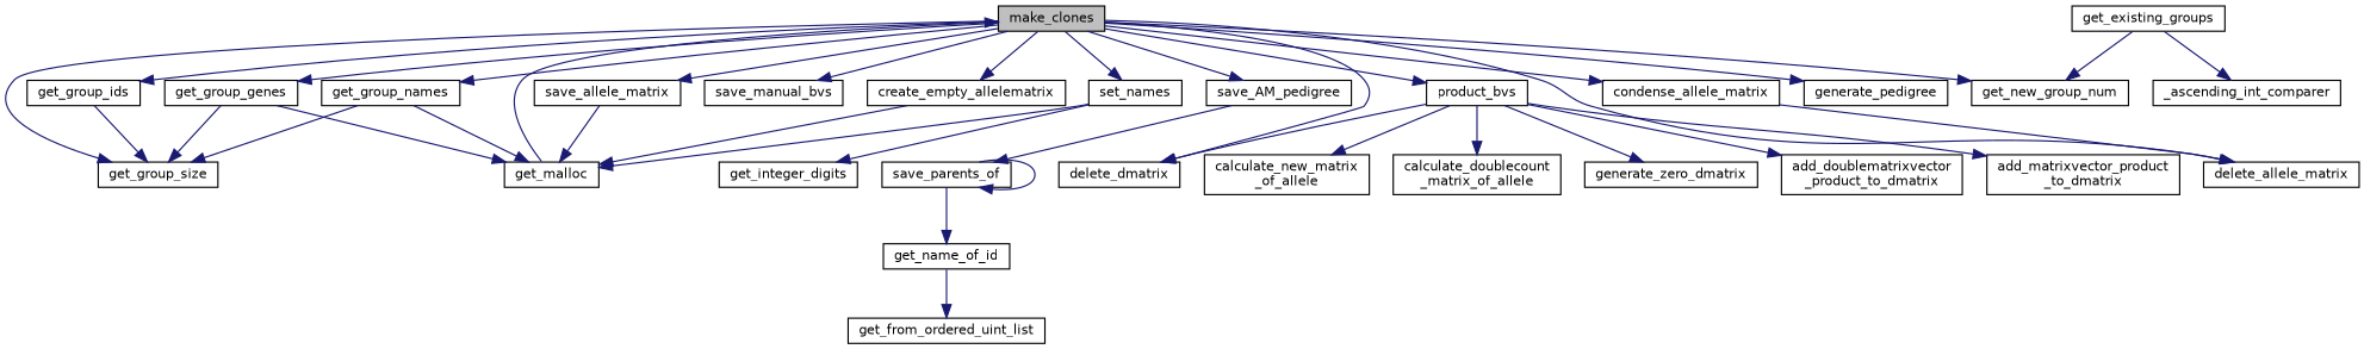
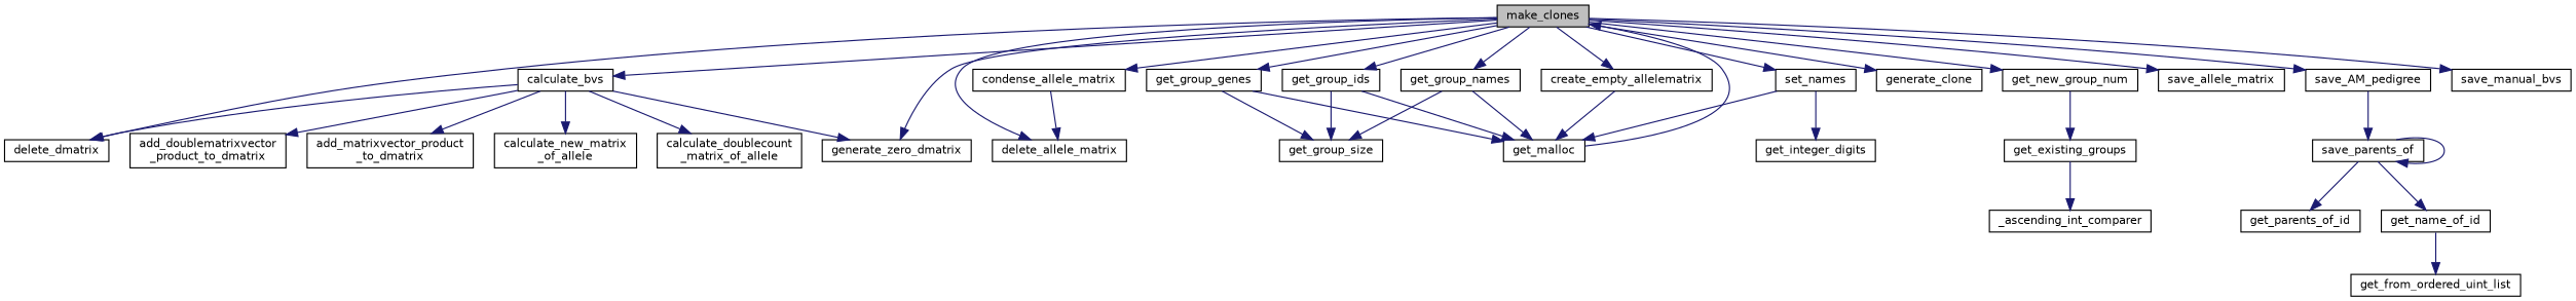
  digraph {
    rankdir=TB
    node [color=black fillcolor=white fontname=Helvetica fontsize=10 shape=record style=filled]
    edge [color=midnightblue fontname=Helvetica fontsize=10 labelfontname=Helvetica labelfontsize=10 style=solid]
    n1 [fillcolor=grey75 fontcolor=black height=0.2 label=make_clones width=0.4]
-   n2 [height=0.2 label=product_bvs width=0.4]
+   n2 [height=0.2 label=calculate_bvs width=0.4]
    n3 [height=0.2 label=delete_dmatrix width=0.4]
    n4 [height=0.2 label=condense_allele_matrix width=0.4]
    n5 [height=0.2 label=delete_allele_matrix width=0.4]
    n6 [height=0.2 label=create_empty_allelematrix width=0.4]
-   n7 [height=0.2 label=generate_pedigree width=0.4]
+   n7 [height=0.2 label=generate_clone width=0.4]
    n8 [height=0.2 label=get_group_genes width=0.4]
    n9 [height=0.2 label=get_group_size width=0.4]
    n10 [height=0.2 label=get_group_ids width=0.4]
    n11 [height=0.2 label=get_group_names width=0.4]
    n12 [height=0.2 label=get_new_group_num width=0.4]
    n13 [height=0.2 label=save_allele_matrix width=0.4]
    n14 [height=0.2 label=save_AM_pedigree width=0.4]
    n15 [height=0.2 label=save_manual_bvs width=0.4]
    n16 [height=0.2 label=set_names width=0.4]
    n17 [height=0.2 label="add_doublematrixvector\l_product_to_dmatrix" width=0.4]
    n18 [height=0.2 label="add_matrixvector_product\l_to_dmatrix" width=0.4]
    n19 [height=0.2 label="calculate_new_matrix\l_of_allele" width=0.4]
    n20 [height=0.2 label="calculate_doublecount\l_matrix_of_allele" width=0.4]
    n21 [height=0.2 label=generate_zero_dmatrix width=0.4]
    n22 [height=0.2 label=get_malloc width=0.4]
    n23 [height=0.2 label=get_existing_groups width=0.4]
    n24 [height=0.2 label=save_parents_of width=0.4]
    n25 [height=0.2 label=get_integer_digits width=0.4]
    n26 [height=0.2 label=_ascending_int_comparer width=0.4]
    n27 [height=0.2 label=get_name_of_id width=0.4]
+   n28 [height=0.2 label=get_parents_of_id width=0.4]
    n29 [height=0.2 label=get_from_ordered_uint_list width=0.4]
    n1 -> n2
    n1 -> n3
    n1 -> n4
    n1 -> n5
    n1 -> n6
    n1 -> n7
    n1 -> n8
-   n1 -> n9
+   n1 -> n21
    n1 -> n10
    n1 -> n11
    n1 -> n12
    n1 -> n13
    n1 -> n14
    n1 -> n15
    n1 -> n16
    n2 -> n3
    n2 -> n17
    n2 -> n18
    n2 -> n19
    n2 -> n20
    n2 -> n21
    n4 -> n5
    n6 -> n22
    n8 -> n9
    n8 -> n22
    n10 -> n9
-   n13 -> n22
+   n10 -> n22
    n11 -> n9
    n11 -> n22
-   n23 -> n12
+   n12 -> n23
    n14 -> n24
    n16 -> n22
    n16 -> n25
    n22 -> n1
    n23 -> n26
    n24 -> n24
    n24 -> n27
+   n24 -> n28
    n27 -> n29
  }
